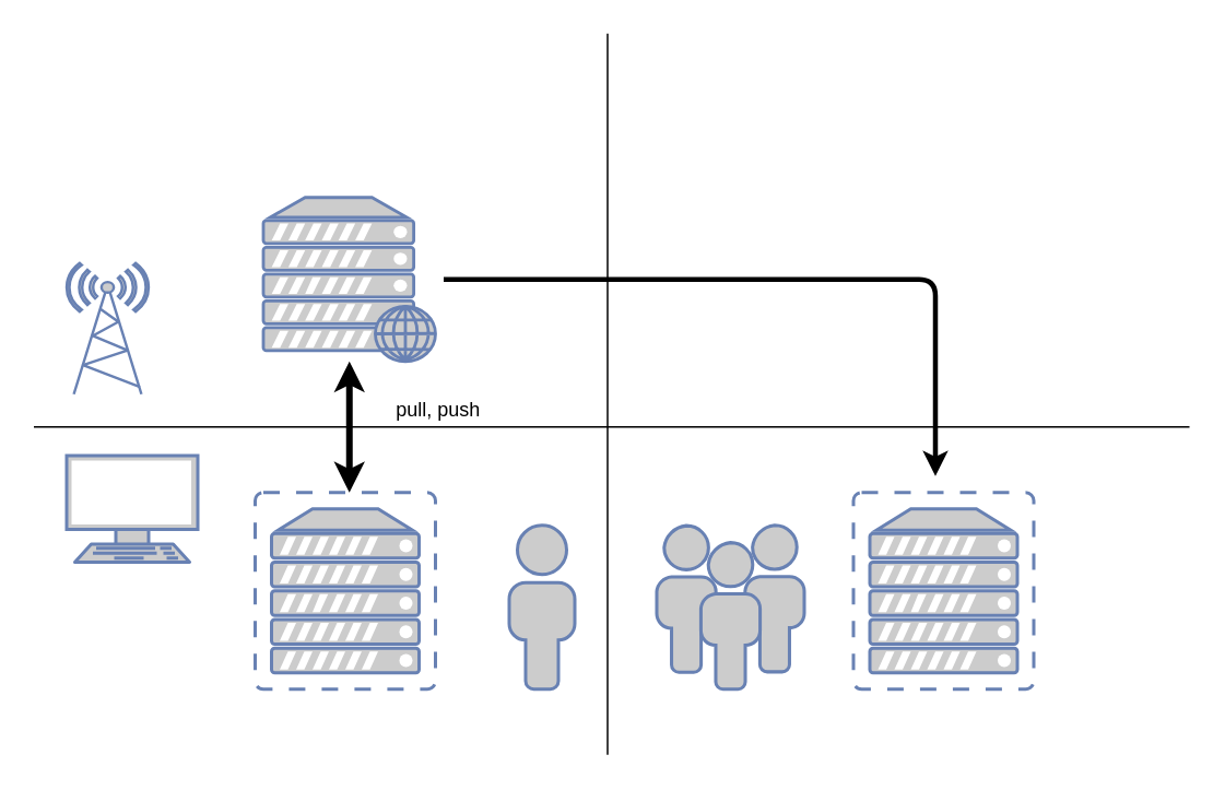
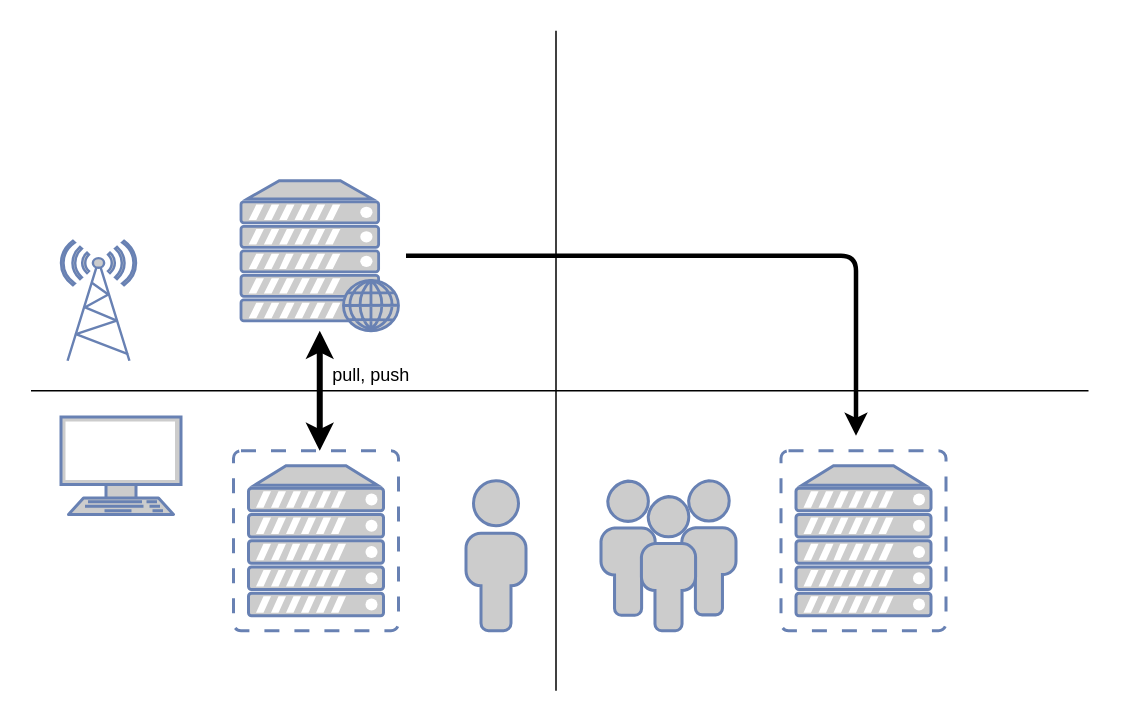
  <mxCell id="0" />
  <mxCell id="1" parent="0" />
  <mxCell id="2" value="" style="endArrow=none;html=1;" edge="1" parent="1"><mxGeometry width="50" height="50" relative="1" as="geometry"><mxPoint x="370" y="460" as="sourcePoint" /><mxPoint x="370" y="20" as="targetPoint" /></mxGeometry></mxCell>
  <mxCell id="3" value="" style="edgeStyle=orthogonalEdgeStyle;rounded=0;orthogonalLoop=1;jettySize=auto;html=1;strokeWidth=4;startArrow=classic;startFill=1;" edge="1" parent="1" source="4"><mxGeometry relative="1" as="geometry"><mxPoint x="212.5" y="300" as="targetPoint" /></mxGeometry></mxCell>
  <mxCell id="4" value="" style="fontColor=#0066CC;verticalAlign=top;verticalLabelPosition=bottom;labelPosition=center;align=center;html=1;outlineConnect=0;fillColor=#CCCCCC;strokeColor=#6881B3;gradientColor=none;gradientDirection=north;strokeWidth=2;shape=mxgraph.networks.web_server;" vertex="1" parent="1"><mxGeometry x="160" y="120" width="105" height="100" as="geometry" /></mxCell>
  <mxCell id="5" value="" style="fontColor=#0066CC;verticalAlign=top;verticalLabelPosition=bottom;labelPosition=center;align=center;html=1;outlineConnect=0;fillColor=#CCCCCC;strokeColor=#6881B3;gradientColor=none;gradientDirection=north;strokeWidth=2;shape=mxgraph.networks.virtual_server;" vertex="1" parent="1"><mxGeometry x="155" y="300" width="110" height="120" as="geometry" /></mxCell>
  <mxCell id="6" value="" style="fontColor=#0066CC;verticalAlign=top;verticalLabelPosition=bottom;labelPosition=center;align=center;html=1;outlineConnect=0;fillColor=#CCCCCC;strokeColor=#6881B3;gradientColor=none;gradientDirection=north;strokeWidth=2;shape=mxgraph.networks.radio_tower;" vertex="1" parent="1"><mxGeometry x="40" y="160" width="50" height="80" as="geometry" /></mxCell>
  <mxCell id="7" value="" style="fontColor=#0066CC;verticalAlign=top;verticalLabelPosition=bottom;labelPosition=center;align=center;html=1;outlineConnect=0;fillColor=#CCCCCC;strokeColor=#6881B3;gradientColor=none;gradientDirection=north;strokeWidth=2;shape=mxgraph.networks.terminal;" vertex="1" parent="1"><mxGeometry x="40" y="277.5" width="80" height="65" as="geometry" /></mxCell>
  <mxCell id="8" value="" style="fontColor=#0066CC;verticalAlign=top;verticalLabelPosition=bottom;labelPosition=center;align=center;html=1;outlineConnect=0;fillColor=#CCCCCC;strokeColor=#6881B3;gradientColor=none;gradientDirection=north;strokeWidth=2;shape=mxgraph.networks.user_male;" vertex="1" parent="1"><mxGeometry x="310" y="320" width="40" height="100" as="geometry" /></mxCell>
  <mxCell id="9" value="" style="endArrow=none;html=1;strokeWidth=1;" edge="1" parent="1"><mxGeometry width="50" height="50" relative="1" as="geometry"><mxPoint x="20" y="260" as="sourcePoint" /><mxPoint x="725" y="260" as="targetPoint" /></mxGeometry></mxCell>
  <mxCell id="10" value="" style="fontColor=#0066CC;verticalAlign=top;verticalLabelPosition=bottom;labelPosition=center;align=center;html=1;outlineConnect=0;fillColor=#CCCCCC;strokeColor=#6881B3;gradientColor=none;gradientDirection=north;strokeWidth=2;shape=mxgraph.networks.virtual_server;" vertex="1" parent="1"><mxGeometry x="520" y="300" width="110" height="120" as="geometry" /></mxCell>
  <mxCell id="11" value="" style="fontColor=#0066CC;verticalAlign=top;verticalLabelPosition=bottom;labelPosition=center;align=center;html=1;outlineConnect=0;fillColor=#CCCCCC;strokeColor=#6881B3;gradientColor=none;gradientDirection=north;strokeWidth=2;shape=mxgraph.networks.users;" vertex="1" parent="1"><mxGeometry x="400" y="320" width="90" height="100" as="geometry" /></mxCell>
- <mxCell id="12" value="pull, push" style="text;html=1;strokeColor=none;fillColor=none;align=center;verticalAlign=middle;whiteSpace=wrap;rounded=0;" vertex="1" parent="1"><mxGeometry x="233" y="230" width="68" height="40" as="geometry" /></mxCell>
+ <mxCell id="12" value="pull, push" style="text;html=1;strokeColor=none;fillColor=none;align=center;verticalAlign=middle;whiteSpace=wrap;rounded=0;" vertex="1" parent="1"><mxGeometry x="213" y="230" width="68" height="40" as="geometry" /></mxCell>
  <mxCell id="13" value="" style="endArrow=classic;html=1;strokeWidth=3;" edge="1" parent="1"><mxGeometry width="50" height="50" relative="1" as="geometry"><mxPoint x="270" y="170" as="sourcePoint" /><mxPoint x="570" y="290" as="targetPoint" /><Array as="points"><mxPoint x="510" y="170" /><mxPoint x="570" y="170" /></Array></mxGeometry></mxCell>
